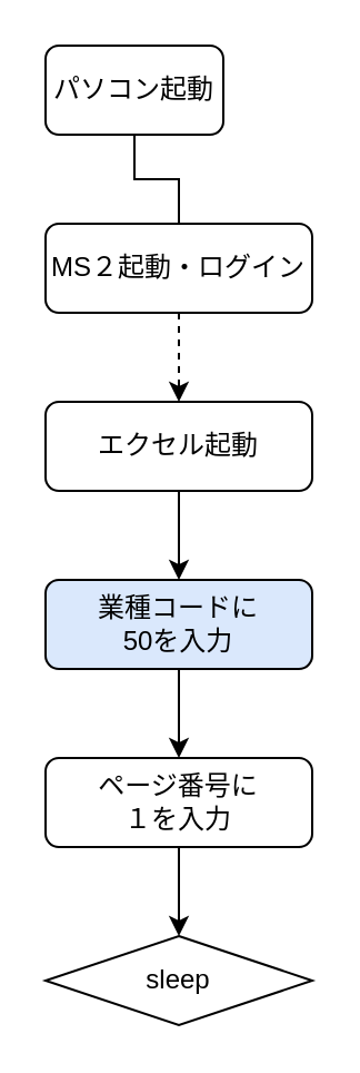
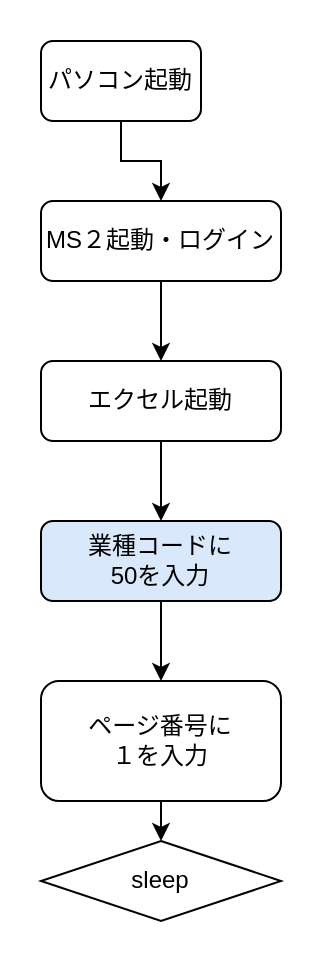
  <mxCell id="0" />
  <mxCell id="1" parent="0" />
- <mxCell id="2" value="" style="edgeStyle=orthogonalEdgeStyle;rounded=0;orthogonalLoop=1;jettySize=auto;html=1;endArrow=none;" edge="1" parent="1" source="3" target="5"><mxGeometry relative="1" as="geometry" /></mxCell>
+ <mxCell id="2" value="" style="edgeStyle=orthogonalEdgeStyle;rounded=0;orthogonalLoop=1;jettySize=auto;html=1;" edge="1" parent="1" source="3" target="5"><mxGeometry relative="1" as="geometry" /></mxCell>
  <mxCell id="3" value="パソコン起動" style="rounded=1;whiteSpace=wrap;html=1;" vertex="1" parent="1"><mxGeometry x="20" y="20" width="80" height="40" as="geometry" /></mxCell>
- <mxCell id="4" value="" style="edgeStyle=orthogonalEdgeStyle;rounded=0;orthogonalLoop=1;jettySize=auto;html=1;dashed=1;" edge="1" parent="1" source="5" target="7"><mxGeometry relative="1" as="geometry" /></mxCell>
+ <mxCell id="4" value="" style="edgeStyle=orthogonalEdgeStyle;rounded=0;orthogonalLoop=1;jettySize=auto;html=1;" edge="1" parent="1" source="5" target="7"><mxGeometry relative="1" as="geometry" /></mxCell>
  <mxCell id="5" value="MS２起動・ログイン" style="rounded=1;whiteSpace=wrap;html=1;" vertex="1" parent="1"><mxGeometry x="20" y="100" width="120" height="40" as="geometry" /></mxCell>
  <mxCell id="6" value="" style="edgeStyle=orthogonalEdgeStyle;rounded=0;orthogonalLoop=1;jettySize=auto;html=1;" edge="1" parent="1" source="7" target="9"><mxGeometry relative="1" as="geometry" /></mxCell>
  <mxCell id="7" value="エクセル起動" style="rounded=1;whiteSpace=wrap;html=1;" vertex="1" parent="1"><mxGeometry x="20" y="180" width="120" height="40" as="geometry" /></mxCell>
  <mxCell id="8" value="" style="edgeStyle=orthogonalEdgeStyle;rounded=0;orthogonalLoop=1;jettySize=auto;html=1;" edge="1" parent="1" source="9" target="11"><mxGeometry relative="1" as="geometry" /></mxCell>
  <mxCell id="9" value="業種コードに&lt;br&gt;50を入力" style="whiteSpace=wrap;html=1;rounded=1;fillColor=#dae8fc;" vertex="1" parent="1"><mxGeometry x="20" y="260" width="120" height="40" as="geometry" /></mxCell>
  <mxCell id="10" value="" style="edgeStyle=orthogonalEdgeStyle;rounded=0;orthogonalLoop=1;jettySize=auto;html=1;" edge="1" parent="1" source="11"><mxGeometry relative="1" as="geometry"><mxPoint x="80" y="420" as="targetPoint" /></mxGeometry></mxCell>
- <mxCell id="11" value="ページ番号に&lt;br&gt;１を入力" style="rounded=1;whiteSpace=wrap;html=1;" vertex="1" parent="1"><mxGeometry x="20" y="340" width="120" height="40" as="geometry" /></mxCell>
+ <mxCell id="11" value="ページ番号に&lt;br&gt;１を入力" style="rounded=1;whiteSpace=wrap;html=1;" vertex="1" parent="1"><mxGeometry x="20" y="340" width="120" height="60" as="geometry" /></mxCell>
  <mxCell id="12" value="sleep" style="rhombus;whiteSpace=wrap;html=1;" vertex="1" parent="1"><mxGeometry x="20" y="420" width="120" height="40" as="geometry" /></mxCell>
